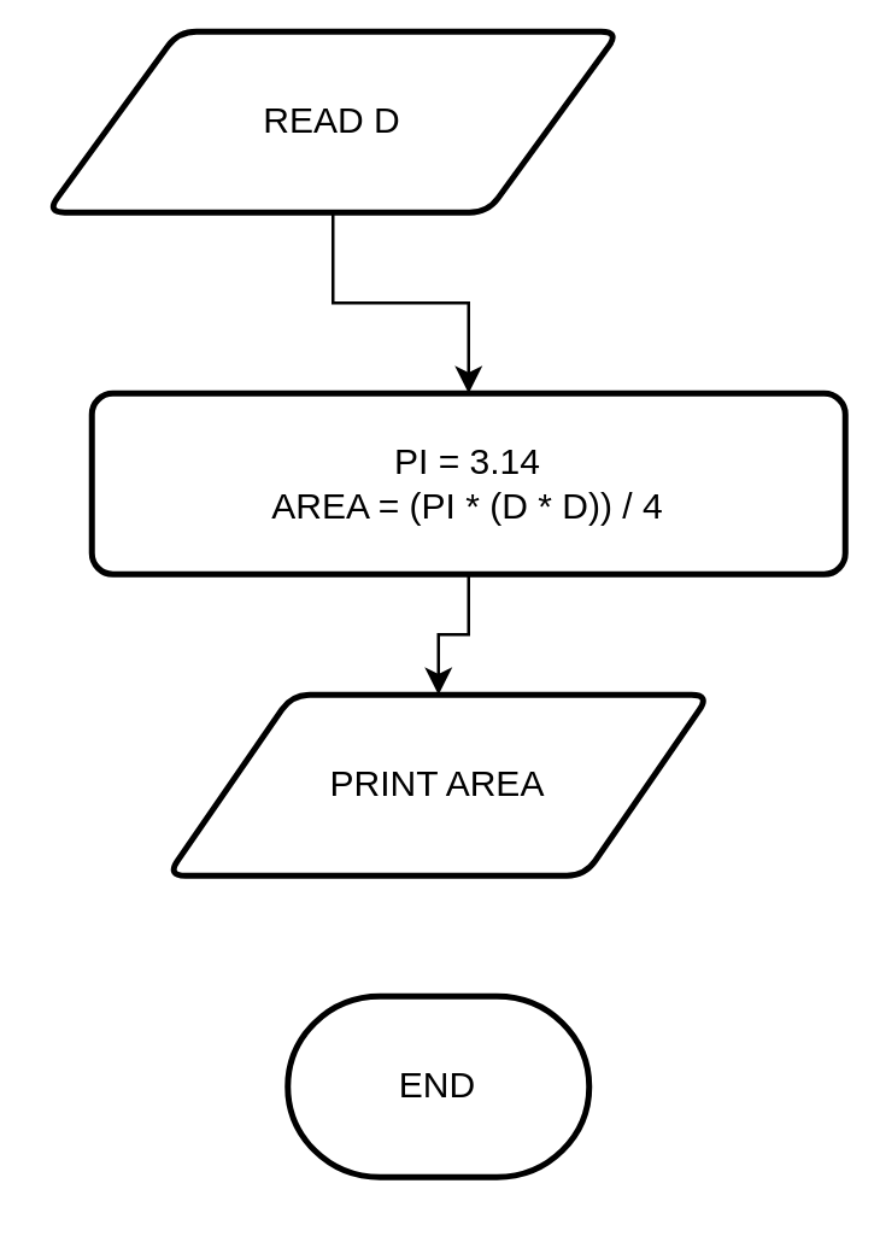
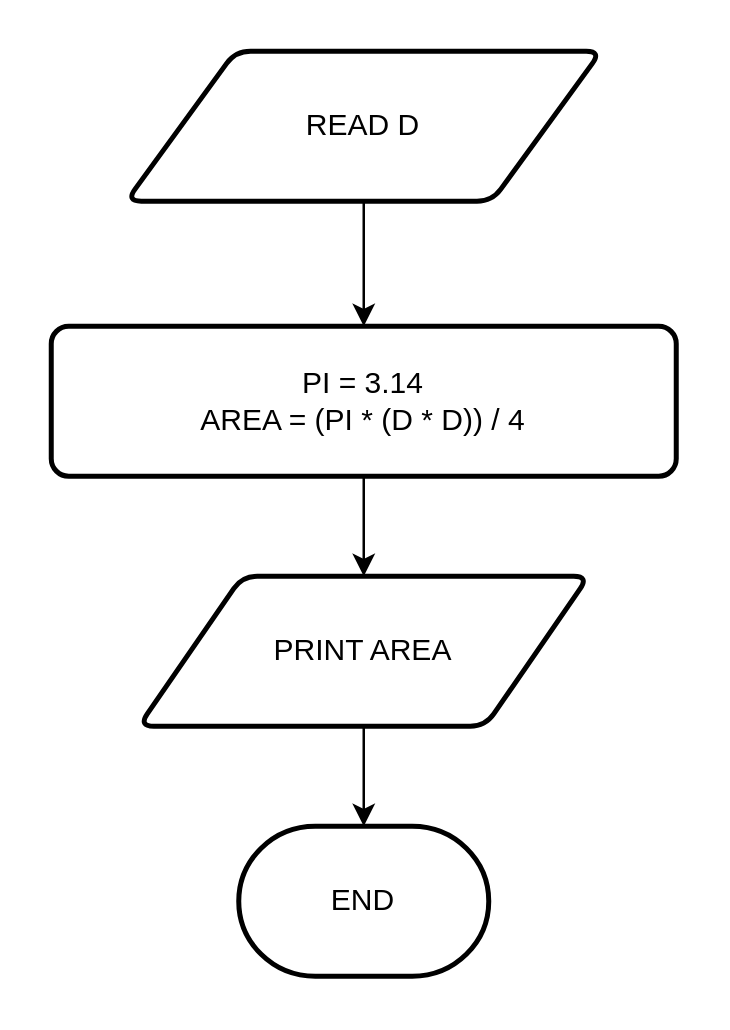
  <mxCell id="0" />
  <mxCell id="1" parent="0" />
  <mxCell id="2" style="edgeStyle=orthogonalEdgeStyle;rounded=0;orthogonalLoop=1;jettySize=auto;html=1;exitX=0.5;exitY=1;exitDx=0;exitDy=0;entryX=0.5;entryY=0;entryDx=0;entryDy=0;" edge="1" parent="1" source="3" target="5"><mxGeometry relative="1" as="geometry" /></mxCell>
- <mxCell id="3" value="READ D" style="shape=parallelogram;html=1;strokeWidth=2;perimeter=parallelogramPerimeter;whiteSpace=wrap;rounded=1;arcSize=12;size=0.23;" vertex="1" parent="1"><mxGeometry x="15" y="10" width="190" height="60" as="geometry" /></mxCell>
+ <mxCell id="3" value="READ D" style="shape=parallelogram;html=1;strokeWidth=2;perimeter=parallelogramPerimeter;whiteSpace=wrap;rounded=1;arcSize=12;size=0.23;" vertex="1" parent="1"><mxGeometry x="50" y="20" width="190" height="60" as="geometry" /></mxCell>
  <mxCell id="4" style="edgeStyle=orthogonalEdgeStyle;rounded=0;orthogonalLoop=1;jettySize=auto;html=1;exitX=0.5;exitY=1;exitDx=0;exitDy=0;entryX=0.5;entryY=0;entryDx=0;entryDy=0;" edge="1" parent="1" source="5" target="6"><mxGeometry relative="1" as="geometry" /></mxCell>
- <mxCell id="5" value="PI = 3.14&lt;div&gt;AREA = (PI * (D * D)) / 4&lt;/div&gt;" style="rounded=1;whiteSpace=wrap;html=1;absoluteArcSize=1;arcSize=14;strokeWidth=2;" vertex="1" parent="1"><mxGeometry x="30" y="130" width="250" height="60" as="geometry" /></mxCell>
+ <mxCell id="5" value="PI = 3.14&lt;div&gt;AREA = (PI * (D * D)) / 4&lt;/div&gt;" style="rounded=1;whiteSpace=wrap;html=1;absoluteArcSize=1;arcSize=14;strokeWidth=2;" vertex="1" parent="1"><mxGeometry x="20" y="130" width="250" height="60" as="geometry" /></mxCell>
  <mxCell id="6" value="PRINT AREA" style="shape=parallelogram;html=1;strokeWidth=2;perimeter=parallelogramPerimeter;whiteSpace=wrap;rounded=1;arcSize=12;size=0.23;" vertex="1" parent="1"><mxGeometry x="55" y="230" width="180" height="60" as="geometry" /></mxCell>
  <mxCell id="7" value="END" style="strokeWidth=2;html=1;shape=mxgraph.flowchart.terminator;whiteSpace=wrap;" vertex="1" parent="1"><mxGeometry x="95" y="330" width="100" height="60" as="geometry" /></mxCell>
+ <mxCell id="8" style="edgeStyle=orthogonalEdgeStyle;rounded=0;orthogonalLoop=1;jettySize=auto;html=1;exitX=0.5;exitY=1;exitDx=0;exitDy=0;entryX=0.5;entryY=0;entryDx=0;entryDy=0;entryPerimeter=0;" edge="1" parent="1" source="6" target="7"><mxGeometry relative="1" as="geometry" /></mxCell>
